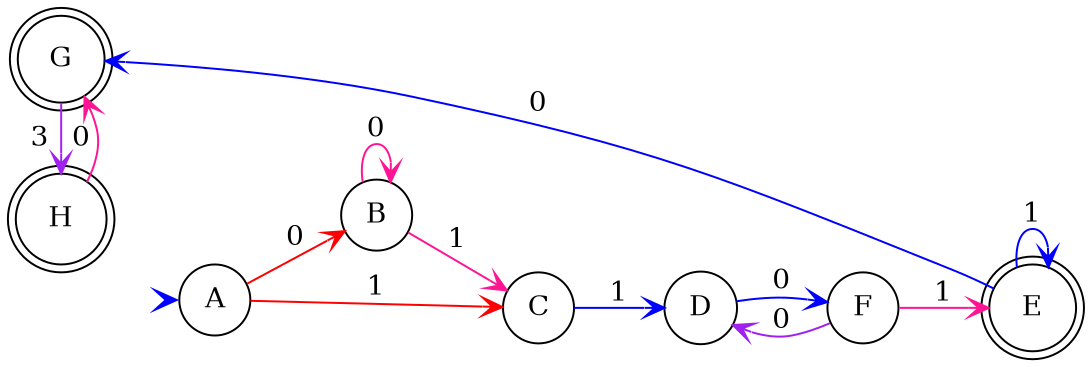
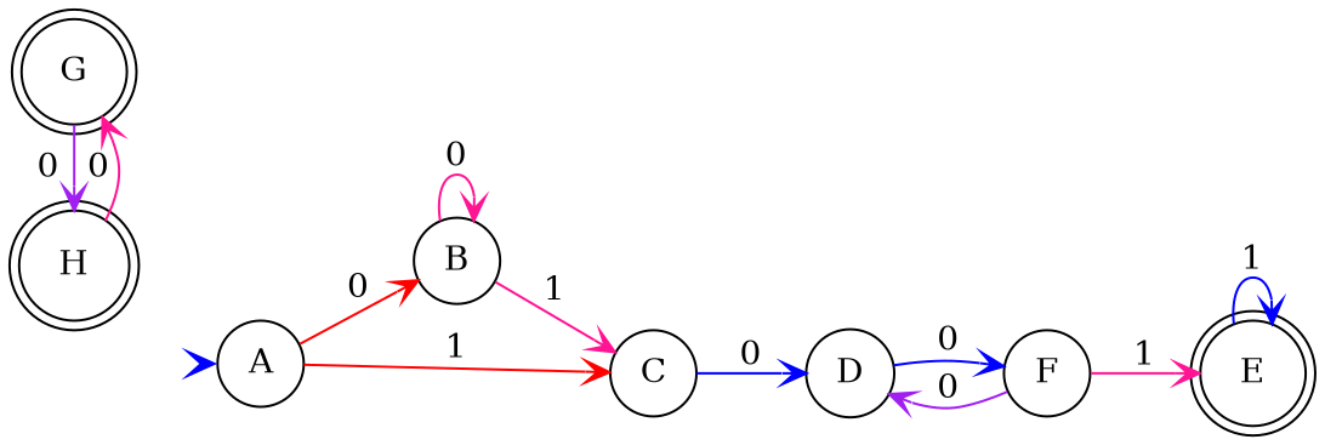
  digraph {
    rankdir=LR
    node [shape=circle]
    edge [arrowhead=vee color=blue]
    n1 [label=A]
    n2 [label=B]
    n3 [label=C]
    n4 [label=D]
    n5 [label=F]
    n6 [label=E shape=doublecircle]
    n7 [label=G shape=doublecircle]
    n8 [label=H shape=doublecircle]
    "" [height=0 style=invis width=0]
    n1 -> n2 [color=red label=0]
    n1 -> n3 [color=red label=1]
    n2 -> n2 [color=deeppink label=0]
    n2 -> n3 [color=deeppink label=1]
-   n3 -> n4 [label=1]
+   n3 -> n4 [label=0]
    n4 -> n5 [label=0]
    n5 -> n4 [color=purple label=0]
    n5 -> n6 [color=deeppink label=1]
    n6 -> n6 [constraint=false label=1]
-   n6 -> n7 [constraint=false label=0]
-   n7 -> n8 [color=purple constraint=false label=3]
+   n7 -> n8 [color=purple constraint=false label=0]
    n8 -> n7 [color=deeppink constraint=false label=0]
    "" -> n1 [arrowsize=1.5 penwidth=0]
  }
